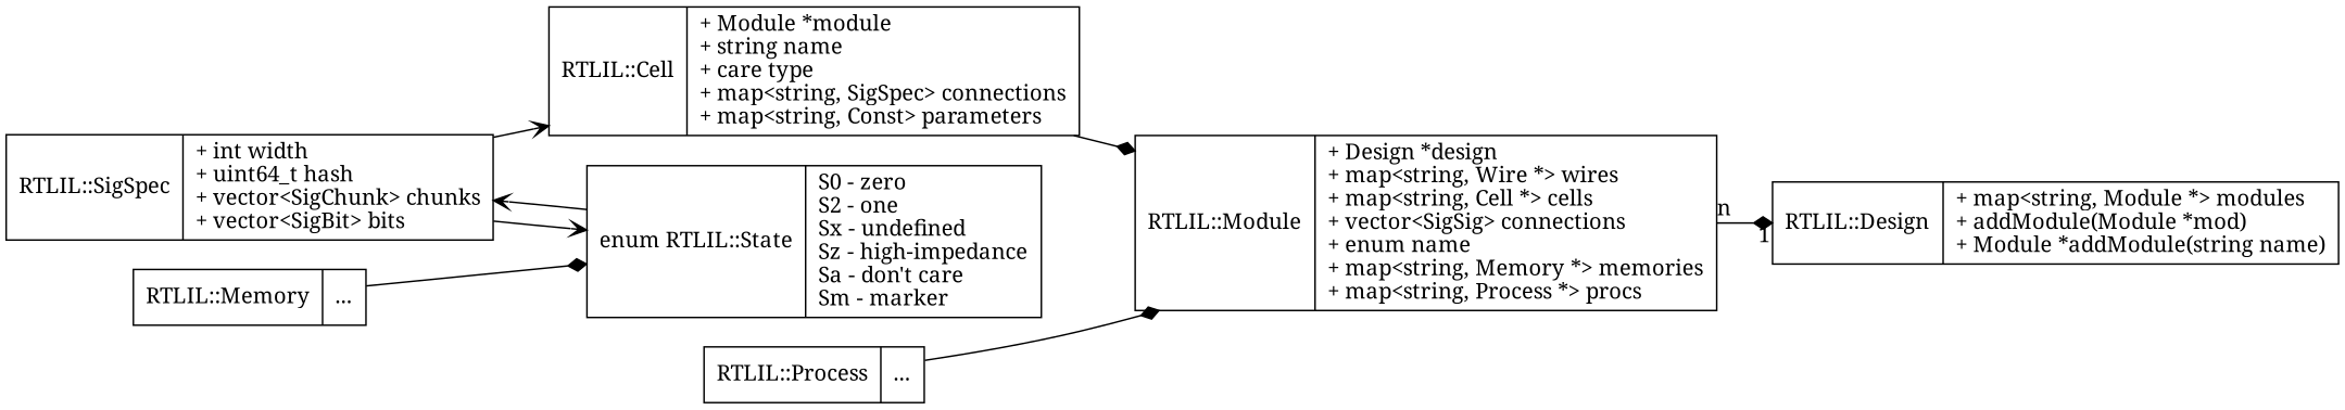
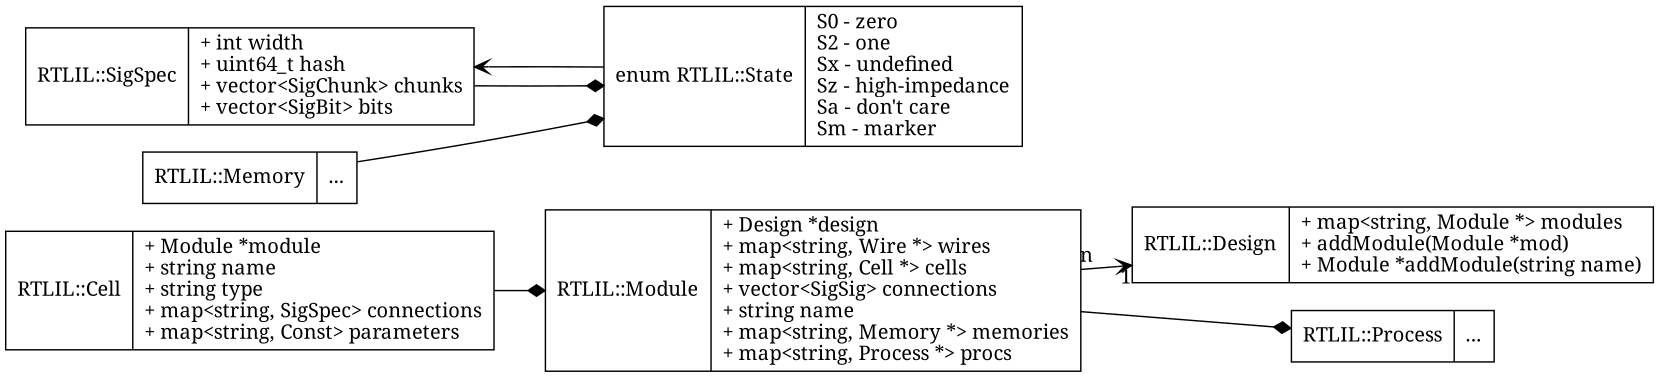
  digraph {
    fontname="Noto Serif"
    rankdir=LR
    node [fontname="Noto Serif" shape=record]
    edge [arrowhead=diamond fontname="Noto Serif"]
    n1 [label="{RTLIL::Design|+ map\<string, Module *\> modules\l+ addModule(Module *mod)\l+ Module *addModule(string name)\l}"]
-   n2 [label="{RTLIL::Module|+ Design *design\l+ map\<string, Wire *\> wires\l+ map\<string, Cell *\> cells\l+ vector\<SigSig\> connections\l+ enum name\l+ map\<string, Memory *\> memories\l+ map\<string, Process *\> procs\l}"]
+   n2 [label="{RTLIL::Module|+ Design *design\l+ map\<string, Wire *\> wires\l+ map\<string, Cell *\> cells\l+ vector\<SigSig\> connections\l+ string name\l+ map\<string, Memory *\> memories\l+ map\<string, Process *\> procs\l}"]
    n3 [label="{RTLIL::SigSpec|+ int width\l+ uint64_t hash\l+ vector\<SigChunk\> chunks\l+ vector\<SigBit\> bits\l}"]
-   n4 [label="{RTLIL::Cell|+ Module *module\l+ string name\l+ care type\l+ map\<string, SigSpec\> connections\l+ map\<string, Const\> parameters\l}"]
+   n4 [label="{RTLIL::Cell|+ Module *module\l+ string name\l+ string type\l+ map\<string, SigSpec\> connections\l+ map\<string, Const\> parameters\l}"]
    n5 [label="{enum RTLIL::State | S0 - zero\lS2 - one\lSx - undefined\lSz - high-impedance\lSa - don't care\lSm - marker\l}"]
    n6 [label="{RTLIL::Process| ...}"]
    n7 [label="{RTLIL::Memory| ...}"]
-   n2 -> n1 [headlabel=1 labelangle=60 taillabel=n]
-   n3 -> n4 [arrowhead=vee]
-   n3 -> n5 [arrowhead=vee]
+   n2 -> n1 [arrowhead=vee headlabel=1 labelangle=60 taillabel=n]
+   n3 -> n5
    n4 -> n2 [labelangle=45]
    n5 -> n3 [arrowhead=vee]
-   n6 -> n2 [labelangle=45]
+   n2 -> n6 [labelangle=45]
    n7 -> n5 [labelangle=45]
  }
